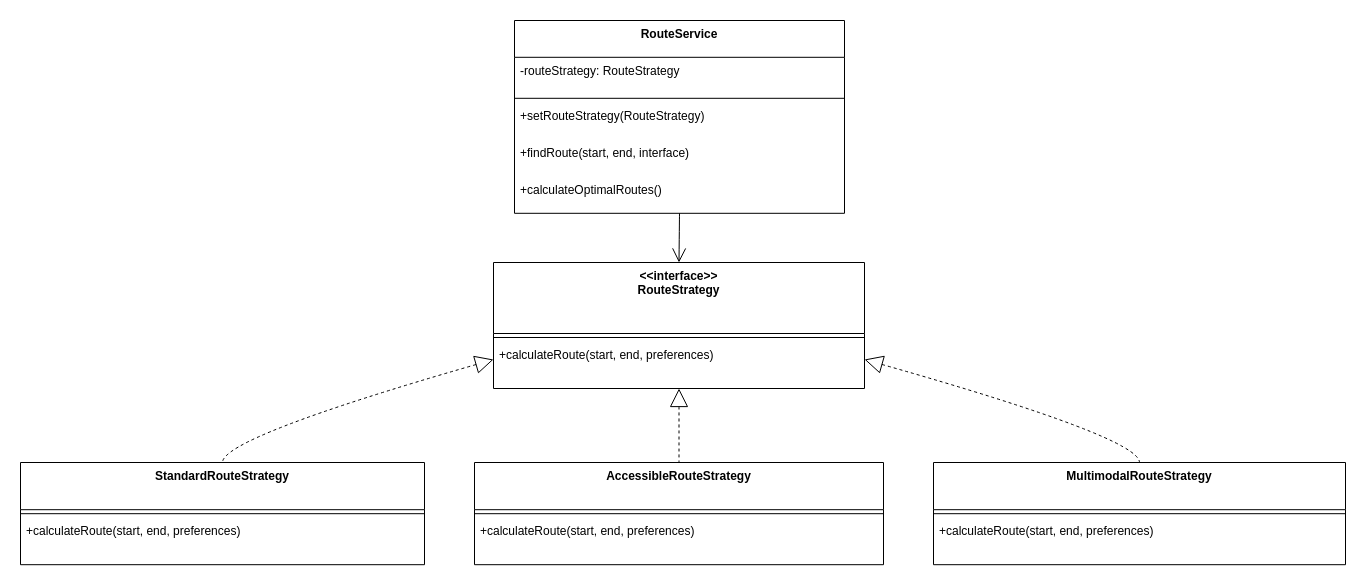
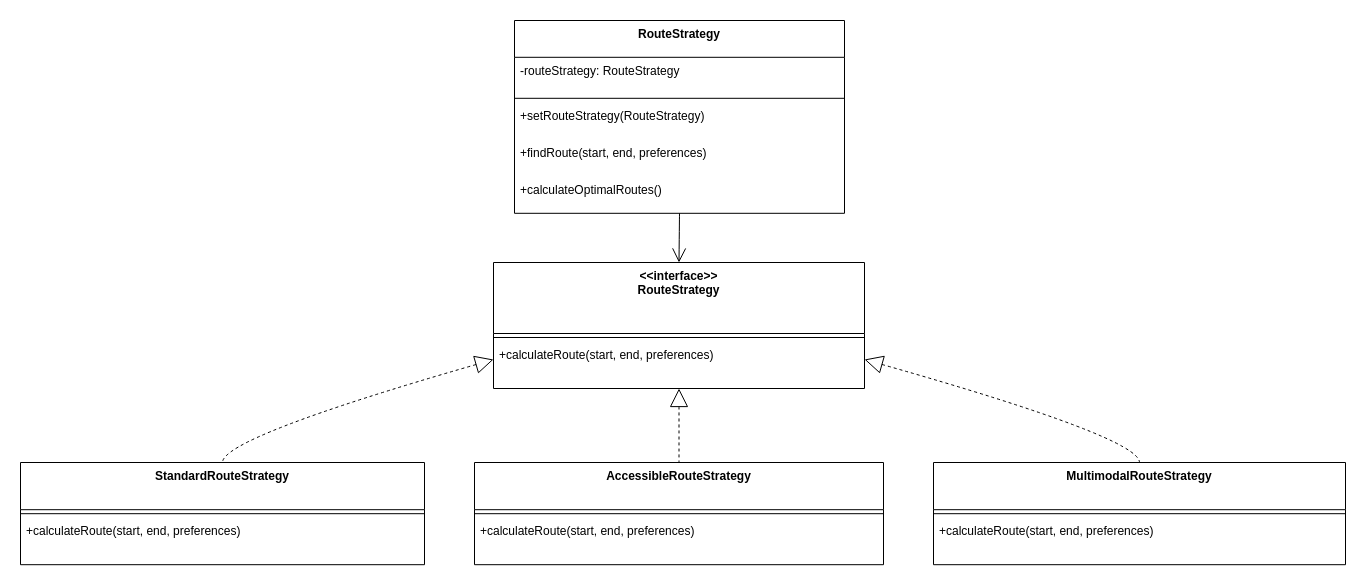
  <mxCell id="0" />
  <mxCell id="1" parent="0" />
  <mxCell id="2" value="&lt;&lt;interface&gt;&gt;&#10;RouteStrategy" style="swimlane;fontStyle=1;align=center;verticalAlign=top;childLayout=stackLayout;horizontal=1;startSize=71;horizontalStack=0;resizeParent=1;resizeParentMax=0;resizeLast=0;collapsible=0;marginBottom=0;" vertex="1" parent="1"><mxGeometry x="493" y="262" width="371" height="126" as="geometry" /></mxCell>
  <mxCell id="3" style="line;strokeWidth=1;fillColor=none;align=left;verticalAlign=middle;spacingTop=-1;spacingLeft=3;spacingRight=3;rotatable=0;labelPosition=right;points=[];portConstraint=eastwest;strokeColor=inherit;" vertex="1" parent="2"><mxGeometry y="71" width="371" height="8" as="geometry" /></mxCell>
  <mxCell id="4" value="+calculateRoute(start, end, preferences)" style="text;strokeColor=none;fillColor=none;align=left;verticalAlign=top;spacingLeft=4;spacingRight=4;overflow=hidden;rotatable=0;points=[[0,0.5],[1,0.5]];portConstraint=eastwest;" vertex="1" parent="2"><mxGeometry y="79" width="371" height="47" as="geometry" /></mxCell>
  <mxCell id="5" value="StandardRouteStrategy" style="swimlane;fontStyle=1;align=center;verticalAlign=top;childLayout=stackLayout;horizontal=1;startSize=47.2;horizontalStack=0;resizeParent=1;resizeParentMax=0;resizeLast=0;collapsible=0;marginBottom=0;" vertex="1" parent="1"><mxGeometry x="20" y="462" width="404" height="102.2" as="geometry" /></mxCell>
  <mxCell id="6" style="line;strokeWidth=1;fillColor=none;align=left;verticalAlign=middle;spacingTop=-1;spacingLeft=3;spacingRight=3;rotatable=0;labelPosition=right;points=[];portConstraint=eastwest;strokeColor=inherit;" vertex="1" parent="5"><mxGeometry y="47.2" width="404" height="8" as="geometry" /></mxCell>
  <mxCell id="7" value="+calculateRoute(start, end, preferences)" style="text;strokeColor=none;fillColor=none;align=left;verticalAlign=top;spacingLeft=4;spacingRight=4;overflow=hidden;rotatable=0;points=[[0,0.5],[1,0.5]];portConstraint=eastwest;" vertex="1" parent="5"><mxGeometry y="55.2" width="404" height="47" as="geometry" /></mxCell>
  <mxCell id="8" value="AccessibleRouteStrategy" style="swimlane;fontStyle=1;align=center;verticalAlign=top;childLayout=stackLayout;horizontal=1;startSize=47.2;horizontalStack=0;resizeParent=1;resizeParentMax=0;resizeLast=0;collapsible=0;marginBottom=0;" vertex="1" parent="1"><mxGeometry x="474" y="462" width="409" height="102.2" as="geometry" /></mxCell>
  <mxCell id="9" style="line;strokeWidth=1;fillColor=none;align=left;verticalAlign=middle;spacingTop=-1;spacingLeft=3;spacingRight=3;rotatable=0;labelPosition=right;points=[];portConstraint=eastwest;strokeColor=inherit;" vertex="1" parent="8"><mxGeometry y="47.2" width="409" height="8" as="geometry" /></mxCell>
  <mxCell id="10" value="+calculateRoute(start, end, preferences)" style="text;strokeColor=none;fillColor=none;align=left;verticalAlign=top;spacingLeft=4;spacingRight=4;overflow=hidden;rotatable=0;points=[[0,0.5],[1,0.5]];portConstraint=eastwest;" vertex="1" parent="8"><mxGeometry y="55.2" width="409" height="47" as="geometry" /></mxCell>
  <mxCell id="11" value="MultimodalRouteStrategy" style="swimlane;fontStyle=1;align=center;verticalAlign=top;childLayout=stackLayout;horizontal=1;startSize=47.2;horizontalStack=0;resizeParent=1;resizeParentMax=0;resizeLast=0;collapsible=0;marginBottom=0;" vertex="1" parent="1"><mxGeometry x="933" y="462" width="412" height="102.2" as="geometry" /></mxCell>
  <mxCell id="12" style="line;strokeWidth=1;fillColor=none;align=left;verticalAlign=middle;spacingTop=-1;spacingLeft=3;spacingRight=3;rotatable=0;labelPosition=right;points=[];portConstraint=eastwest;strokeColor=inherit;" vertex="1" parent="11"><mxGeometry y="47.2" width="412" height="8" as="geometry" /></mxCell>
  <mxCell id="13" value="+calculateRoute(start, end, preferences)" style="text;strokeColor=none;fillColor=none;align=left;verticalAlign=top;spacingLeft=4;spacingRight=4;overflow=hidden;rotatable=0;points=[[0,0.5],[1,0.5]];portConstraint=eastwest;" vertex="1" parent="11"><mxGeometry y="55.2" width="412" height="47" as="geometry" /></mxCell>
- <mxCell id="14" value="RouteService" style="swimlane;fontStyle=1;align=center;verticalAlign=top;childLayout=stackLayout;horizontal=1;startSize=36.8;horizontalStack=0;resizeParent=1;resizeParentMax=0;resizeLast=0;collapsible=0;marginBottom=0;" vertex="1" parent="1"><mxGeometry x="514" y="20" width="330" height="192.8" as="geometry" /></mxCell>
+ <mxCell id="14" value="RouteStrategy" style="swimlane;fontStyle=1;align=center;verticalAlign=top;childLayout=stackLayout;horizontal=1;startSize=36.8;horizontalStack=0;resizeParent=1;resizeParentMax=0;resizeLast=0;collapsible=0;marginBottom=0;" vertex="1" parent="1"><mxGeometry x="514" y="20" width="330" height="192.8" as="geometry" /></mxCell>
  <mxCell id="15" value="-routeStrategy: RouteStrategy" style="text;strokeColor=none;fillColor=none;align=left;verticalAlign=top;spacingLeft=4;spacingRight=4;overflow=hidden;rotatable=0;points=[[0,0.5],[1,0.5]];portConstraint=eastwest;" vertex="1" parent="14"><mxGeometry y="36.8" width="330" height="37" as="geometry" /></mxCell>
  <mxCell id="16" style="line;strokeWidth=1;fillColor=none;align=left;verticalAlign=middle;spacingTop=-1;spacingLeft=3;spacingRight=3;rotatable=0;labelPosition=right;points=[];portConstraint=eastwest;strokeColor=inherit;" vertex="1" parent="14"><mxGeometry y="73.8" width="330" height="8" as="geometry" /></mxCell>
  <mxCell id="17" value="+setRouteStrategy(RouteStrategy)" style="text;strokeColor=none;fillColor=none;align=left;verticalAlign=top;spacingLeft=4;spacingRight=4;overflow=hidden;rotatable=0;points=[[0,0.5],[1,0.5]];portConstraint=eastwest;" vertex="1" parent="14"><mxGeometry y="81.8" width="330" height="37" as="geometry" /></mxCell>
- <mxCell id="18" value="+findRoute(start, end, interface)" style="text;strokeColor=none;fillColor=none;align=left;verticalAlign=top;spacingLeft=4;spacingRight=4;overflow=hidden;rotatable=0;points=[[0,0.5],[1,0.5]];portConstraint=eastwest;" vertex="1" parent="14"><mxGeometry y="118.8" width="330" height="37" as="geometry" /></mxCell>
+ <mxCell id="18" value="+findRoute(start, end, preferences)" style="text;strokeColor=none;fillColor=none;align=left;verticalAlign=top;spacingLeft=4;spacingRight=4;overflow=hidden;rotatable=0;points=[[0,0.5],[1,0.5]];portConstraint=eastwest;" vertex="1" parent="14"><mxGeometry y="118.8" width="330" height="37" as="geometry" /></mxCell>
  <mxCell id="19" value="+calculateOptimalRoutes()" style="text;strokeColor=none;fillColor=none;align=left;verticalAlign=top;spacingLeft=4;spacingRight=4;overflow=hidden;rotatable=0;points=[[0,0.5],[1,0.5]];portConstraint=eastwest;" vertex="1" parent="14"><mxGeometry y="155.8" width="330" height="37" as="geometry" /></mxCell>
  <mxCell id="20" value="" style="curved=1;dashed=1;startArrow=block;startSize=16;startFill=0;endArrow=none;exitX=0;exitY=0.77;entryX=0.5;entryY=0;rounded=0;" edge="1" parent="1" source="2" target="5"><mxGeometry relative="1" as="geometry"><Array as="points"><mxPoint x="222" y="437" /></Array></mxGeometry></mxCell>
  <mxCell id="21" value="" style="curved=1;dashed=1;startArrow=block;startSize=16;startFill=0;endArrow=none;exitX=0.5;exitY=1;entryX=0.5;entryY=0;rounded=0;" edge="1" parent="1" source="2" target="8"><mxGeometry relative="1" as="geometry"><Array as="points" /></mxGeometry></mxCell>
  <mxCell id="22" value="" style="curved=1;dashed=1;startArrow=block;startSize=16;startFill=0;endArrow=none;exitX=1;exitY=0.77;entryX=0.5;entryY=0;rounded=0;" edge="1" parent="1" source="2" target="11"><mxGeometry relative="1" as="geometry"><Array as="points"><mxPoint x="1139" y="437" /></Array></mxGeometry></mxCell>
  <mxCell id="23" value="" style="curved=1;startArrow=none;endArrow=open;endSize=12;exitX=0.5;exitY=1;entryX=0.5;entryY=0;rounded=0;" edge="1" parent="1" source="14" target="2"><mxGeometry relative="1" as="geometry"><Array as="points" /></mxGeometry></mxCell>
